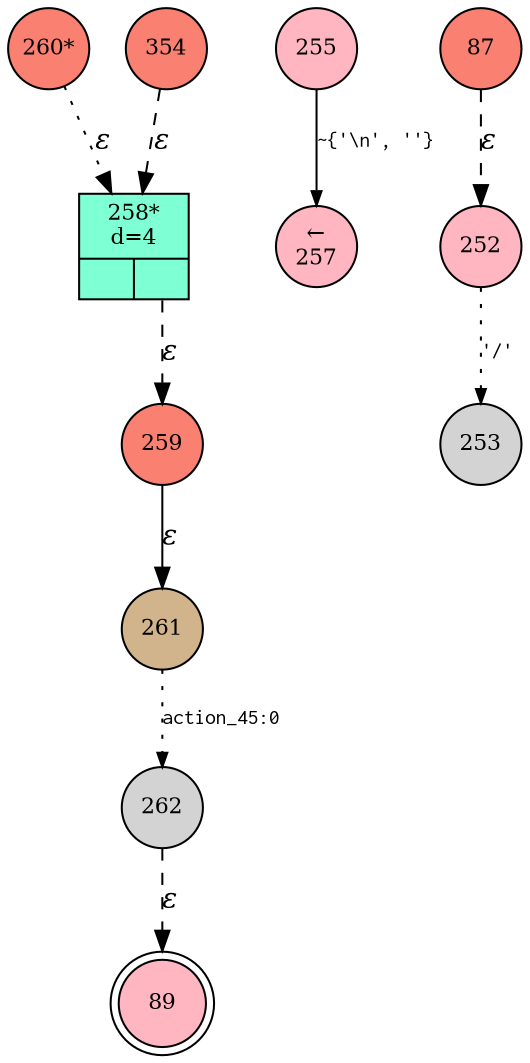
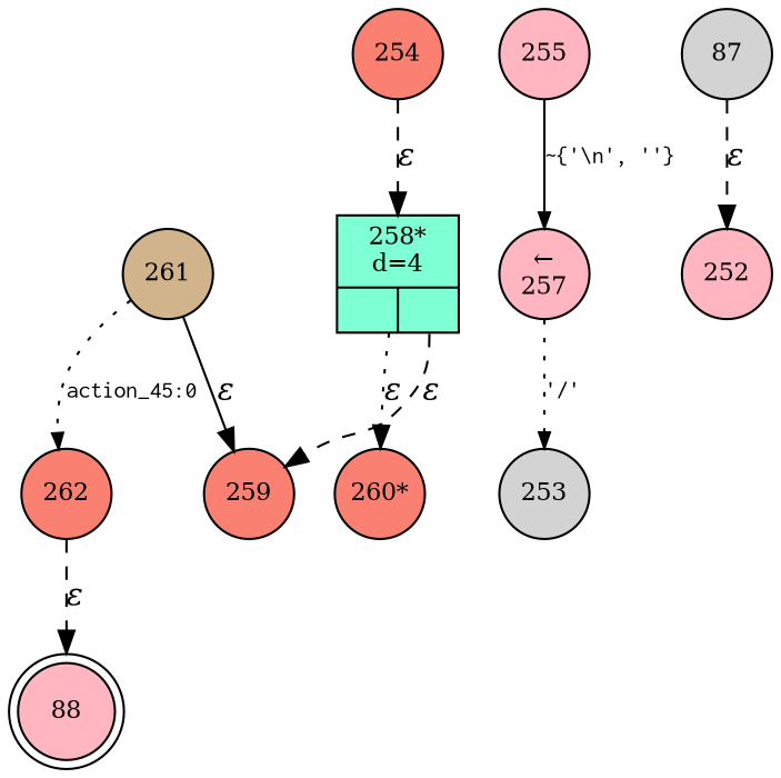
  digraph {
    rankdir=TB
    node [fillcolor=lightpink fixedsize=true fontsize=11 shape=circle style=filled peripheries=1]
    edge [fontname="Times-Italic" style=dashed]
-   n1 [label=89 shape=doublecircle width=.6 peripheries=""]
+   n1 [label=88 shape=doublecircle width=.6 peripheries=""]
    n2 [label=255 width=.55]
    n3 [label="&larr;\n257" width=.55]
    n4 [fillcolor=salmon label="260*" width=.55]
    n5 [fillcolor=aquamarine fixedsize=false label="{258*\nd=4|{<p0>|<p1>}}" shape=record]
    n6 [fillcolor=salmon label=259 width=.55]
    n7 [fillcolor=tan label=261 width=.55]
-   n8 [fillcolor=lightgrey label=262 width=.55]
-   n9 [fillcolor=salmon label=87 width=.55]
+   n8 [fillcolor=salmon label=262 width=.55]
+   n9 [fillcolor=lightgrey label=87 width=.55]
    n10 [label=252 width=.55]
    n11 [fillcolor=lightgrey label=253 width=.55]
-   n12 [fillcolor=salmon label=354 width=.55]
+   n12 [fillcolor=salmon label=254 width=.55]
    n2 -> n3 [arrowhead=normal arrowsize=.7 fontname=Courier fontsize=11 label="~{'\\n', ''}" style=solid]
-   n4 -> n5 [label="&epsilon;" style=dotted]
+   n5 -> n4 [label="&epsilon;" style=dotted]
    n5 -> n6 [label="&epsilon;" tailport=p1]
-   n6 -> n7 [label="&epsilon;" style=solid]
+   n7 -> n6 [label="&epsilon;" style=solid]
    n7 -> n8 [arrowhead=normal arrowsize=.7 fontname=Courier fontsize=11 label="action_45:0" style=dotted]
    n8 -> n1 [label="&epsilon;"]
    n9 -> n10 [label="&epsilon;"]
-   n10 -> n11 [arrowhead=normal arrowsize=.7 fontname=Courier fontsize=11 label="'/'" style=dotted]
+   n3 -> n11 [arrowhead=normal arrowsize=.7 fontname=Courier fontsize=11 label="'/'" style=dotted]
    n12 -> n5 [label="&epsilon;"]
  }
